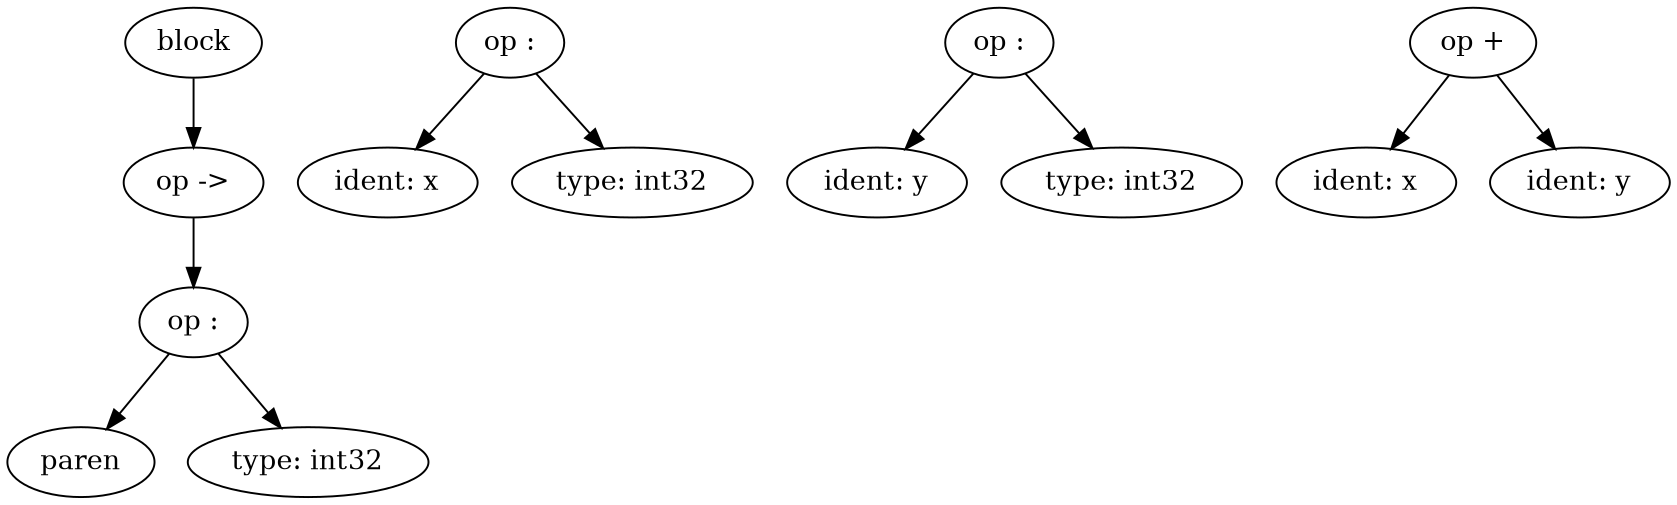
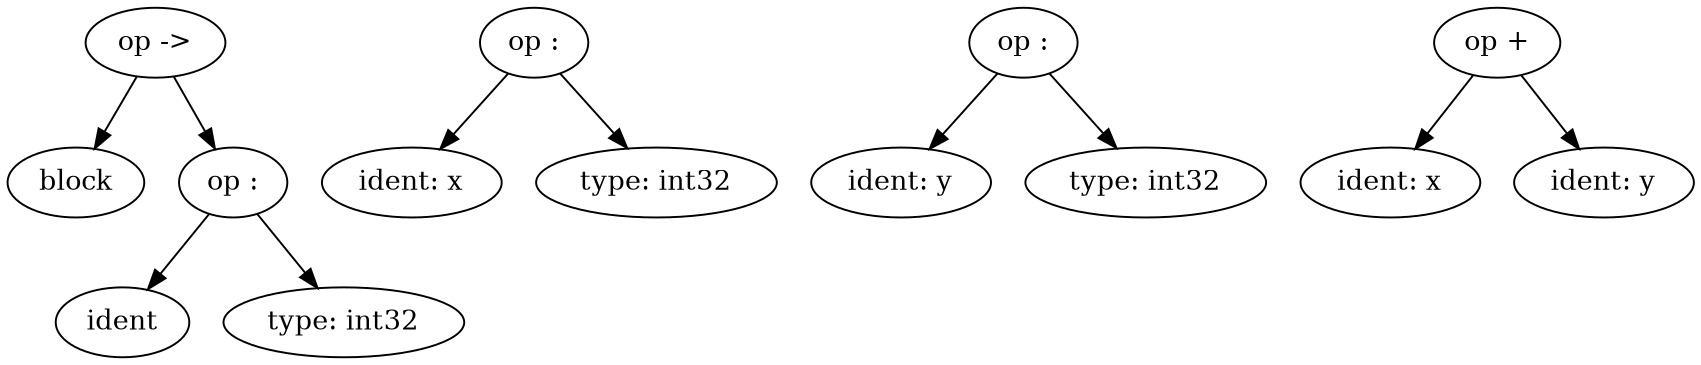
  digraph {
    n1 [label=block]
    n2 [label="op ->"]
    n3 [label="op :"]
-   n4 [label=paren]
+   n4 [label=ident]
    n5 [label="ident: x"]
    n6 [label="op :"]
    n7 [label="type: int32"]
    n8 [label="op :"]
    n9 [label="ident: y"]
    n10 [label="type: int32"]
    n11 [label="type: int32"]
    n12 [label="op +"]
    n13 [label="ident: x"]
    n14 [label="ident: y"]
-   n1 -> n2
+   n2 -> n1
    n2 -> n3
    n3 -> n4
    n3 -> n11
    n6 -> n5
    n6 -> n7
    n8 -> n9
    n8 -> n10
    n12 -> n13
    n12 -> n14
  }
